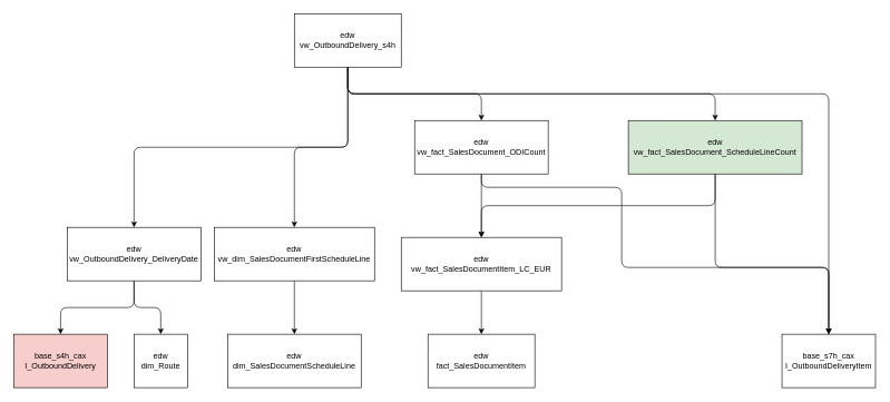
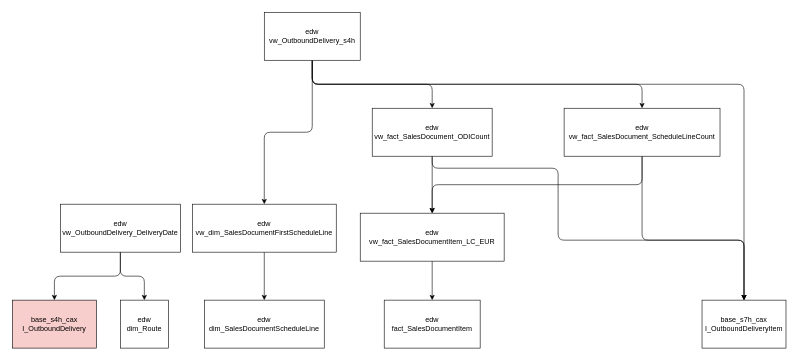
  <mxCell id="0" />
  <mxCell id="1" parent="0" />
- <mxCell id="2" value="" style="edgeStyle=orthogonalEdgeStyle;html=1;exitX=0.5;exitY=1;exitDx=0;exitDy=0;" edge="1" parent="1" source="7" target="10"><mxGeometry relative="1" as="geometry" /></mxCell>
  <mxCell id="3" style="edgeStyle=orthogonalEdgeStyle;html=1;exitX=0.5;exitY=1;exitDx=0;exitDy=0;entryX=0.5;entryY=0;entryDx=0;entryDy=0;" edge="1" parent="1" source="7" target="12"><mxGeometry relative="1" as="geometry" /></mxCell>
  <mxCell id="4" style="edgeStyle=orthogonalEdgeStyle;html=1;exitX=0.5;exitY=1;exitDx=0;exitDy=0;entryX=0.5;entryY=0;entryDx=0;entryDy=0;" edge="1" parent="1" source="7" target="21"><mxGeometry relative="1" as="geometry" /></mxCell>
  <mxCell id="5" style="edgeStyle=orthogonalEdgeStyle;html=1;exitX=0.5;exitY=1;exitDx=0;exitDy=0;entryX=0.5;entryY=0;entryDx=0;entryDy=0;" edge="1" parent="1" source="7" target="24"><mxGeometry relative="1" as="geometry" /></mxCell>
  <mxCell id="6" style="edgeStyle=orthogonalEdgeStyle;html=1;exitX=0.5;exitY=1;exitDx=0;exitDy=0;entryX=0.5;entryY=0;entryDx=0;entryDy=0;" edge="1" parent="1" source="7" target="25"><mxGeometry relative="1" as="geometry"><Array as="points"><mxPoint x="520" y="140" /><mxPoint x="1240" y="140" /><mxPoint x="1240" y="500" /></Array></mxGeometry></mxCell>
  <mxCell id="7" value="edw&lt;br&gt;vw_OutboundDelivery_s4h" style="rounded=0;whiteSpace=wrap;html=1;" vertex="1" parent="1"><mxGeometry x="440" y="20" width="160" height="80" as="geometry" /></mxCell>
  <mxCell id="8" value="" style="edgeStyle=orthogonalEdgeStyle;html=1;" edge="1" parent="1" source="10" target="13"><mxGeometry relative="1" as="geometry" /></mxCell>
  <mxCell id="9" style="edgeStyle=orthogonalEdgeStyle;html=1;exitX=0.5;exitY=1;exitDx=0;exitDy=0;entryX=0.5;entryY=0;entryDx=0;entryDy=0;" edge="1" parent="1" source="10" target="14"><mxGeometry relative="1" as="geometry" /></mxCell>
  <mxCell id="10" value="edw&lt;br&gt;vw_OutboundDelivery_DeliveryDate" style="rounded=0;whiteSpace=wrap;html=1;" vertex="1" parent="1"><mxGeometry x="100" y="340" width="200" height="80" as="geometry" /></mxCell>
  <mxCell id="11" value="" style="edgeStyle=orthogonalEdgeStyle;html=1;" edge="1" parent="1" source="12" target="15"><mxGeometry relative="1" as="geometry" /></mxCell>
  <mxCell id="12" value="edw&lt;br&gt;vw_dim_SalesDocumentFirstScheduleLine" style="rounded=0;whiteSpace=wrap;html=1;" vertex="1" parent="1"><mxGeometry x="320" y="340" width="240" height="80" as="geometry" /></mxCell>
  <mxCell id="13" value="base_s4h_cax&lt;br&gt;I_OutboundDelivery" style="rounded=0;whiteSpace=wrap;html=1;fillColor=#f8cecc;" vertex="1" parent="1"><mxGeometry x="20" y="500" width="140" height="80" as="geometry" /></mxCell>
  <mxCell id="14" value="edw&lt;br&gt;dim_Route" style="rounded=0;whiteSpace=wrap;html=1;" vertex="1" parent="1"><mxGeometry x="200" y="500" width="80" height="80" as="geometry" /></mxCell>
  <mxCell id="15" value="edw&lt;br&gt;dim_SalesDocumentScheduleLine" style="rounded=0;whiteSpace=wrap;html=1;" vertex="1" parent="1"><mxGeometry x="340" y="500" width="200" height="80" as="geometry" /></mxCell>
  <mxCell id="16" value="" style="edgeStyle=orthogonalEdgeStyle;html=1;" edge="1" parent="1" source="17" target="18"><mxGeometry relative="1" as="geometry" /></mxCell>
  <mxCell id="17" value="edw&lt;br&gt;vw_fact_SalesDocumentItem_LC_EUR" style="rounded=0;whiteSpace=wrap;html=1;" vertex="1" parent="1"><mxGeometry x="600" y="355" width="240" height="80" as="geometry" /></mxCell>
  <mxCell id="18" value="edw&lt;br&gt;fact_SalesDocumentItem" style="rounded=0;whiteSpace=wrap;html=1;" vertex="1" parent="1"><mxGeometry x="640" y="500" width="160" height="80" as="geometry" /></mxCell>
  <mxCell id="19" value="" style="edgeStyle=orthogonalEdgeStyle;html=1;" edge="1" parent="1" source="21" target="17"><mxGeometry relative="1" as="geometry" /></mxCell>
  <mxCell id="20" style="edgeStyle=orthogonalEdgeStyle;html=1;exitX=0.5;exitY=1;exitDx=0;exitDy=0;entryX=0.5;entryY=0;entryDx=0;entryDy=0;" edge="1" parent="1" source="21" target="25"><mxGeometry relative="1" as="geometry"><Array as="points"><mxPoint x="720" y="280" /><mxPoint x="930" y="280" /><mxPoint x="930" y="400" /><mxPoint x="1240" y="400" /><mxPoint x="1240" y="500" /></Array></mxGeometry></mxCell>
  <mxCell id="21" value="edw&lt;br&gt;vw_fact_SalesDocument_ODICount" style="rounded=0;whiteSpace=wrap;html=1;" vertex="1" parent="1"><mxGeometry x="620" y="180" width="200" height="80" as="geometry" /></mxCell>
  <mxCell id="22" style="edgeStyle=orthogonalEdgeStyle;html=1;exitX=0.5;exitY=1;exitDx=0;exitDy=0;entryX=0.5;entryY=0;entryDx=0;entryDy=0;" edge="1" parent="1" source="24" target="17"><mxGeometry relative="1" as="geometry" /></mxCell>
  <mxCell id="23" style="edgeStyle=orthogonalEdgeStyle;html=1;exitX=0.5;exitY=1;exitDx=0;exitDy=0;entryX=0.5;entryY=0;entryDx=0;entryDy=0;" edge="1" parent="1" source="24" target="25"><mxGeometry relative="1" as="geometry"><Array as="points"><mxPoint x="1070" y="400" /><mxPoint x="1240" y="400" /><mxPoint x="1240" y="500" /></Array></mxGeometry></mxCell>
- <mxCell id="24" value="edw&lt;br&gt;vw_fact_SalesDocument_ScheduleLineCount" style="rounded=0;whiteSpace=wrap;html=1;fillColor=#d5e8d4;" vertex="1" parent="1"><mxGeometry x="940" y="180" width="260" height="80" as="geometry" /></mxCell>
+ <mxCell id="24" value="edw&lt;br&gt;vw_fact_SalesDocument_ScheduleLineCount" style="rounded=0;whiteSpace=wrap;html=1;" vertex="1" parent="1"><mxGeometry x="940" y="180" width="260" height="80" as="geometry" /></mxCell>
  <mxCell id="25" value="base_s7h_cax&lt;br&gt;I_OutboundDeliveryItem" style="rounded=0;whiteSpace=wrap;html=1;" vertex="1" parent="1"><mxGeometry x="1170" y="500" width="140" height="80" as="geometry" /></mxCell>
